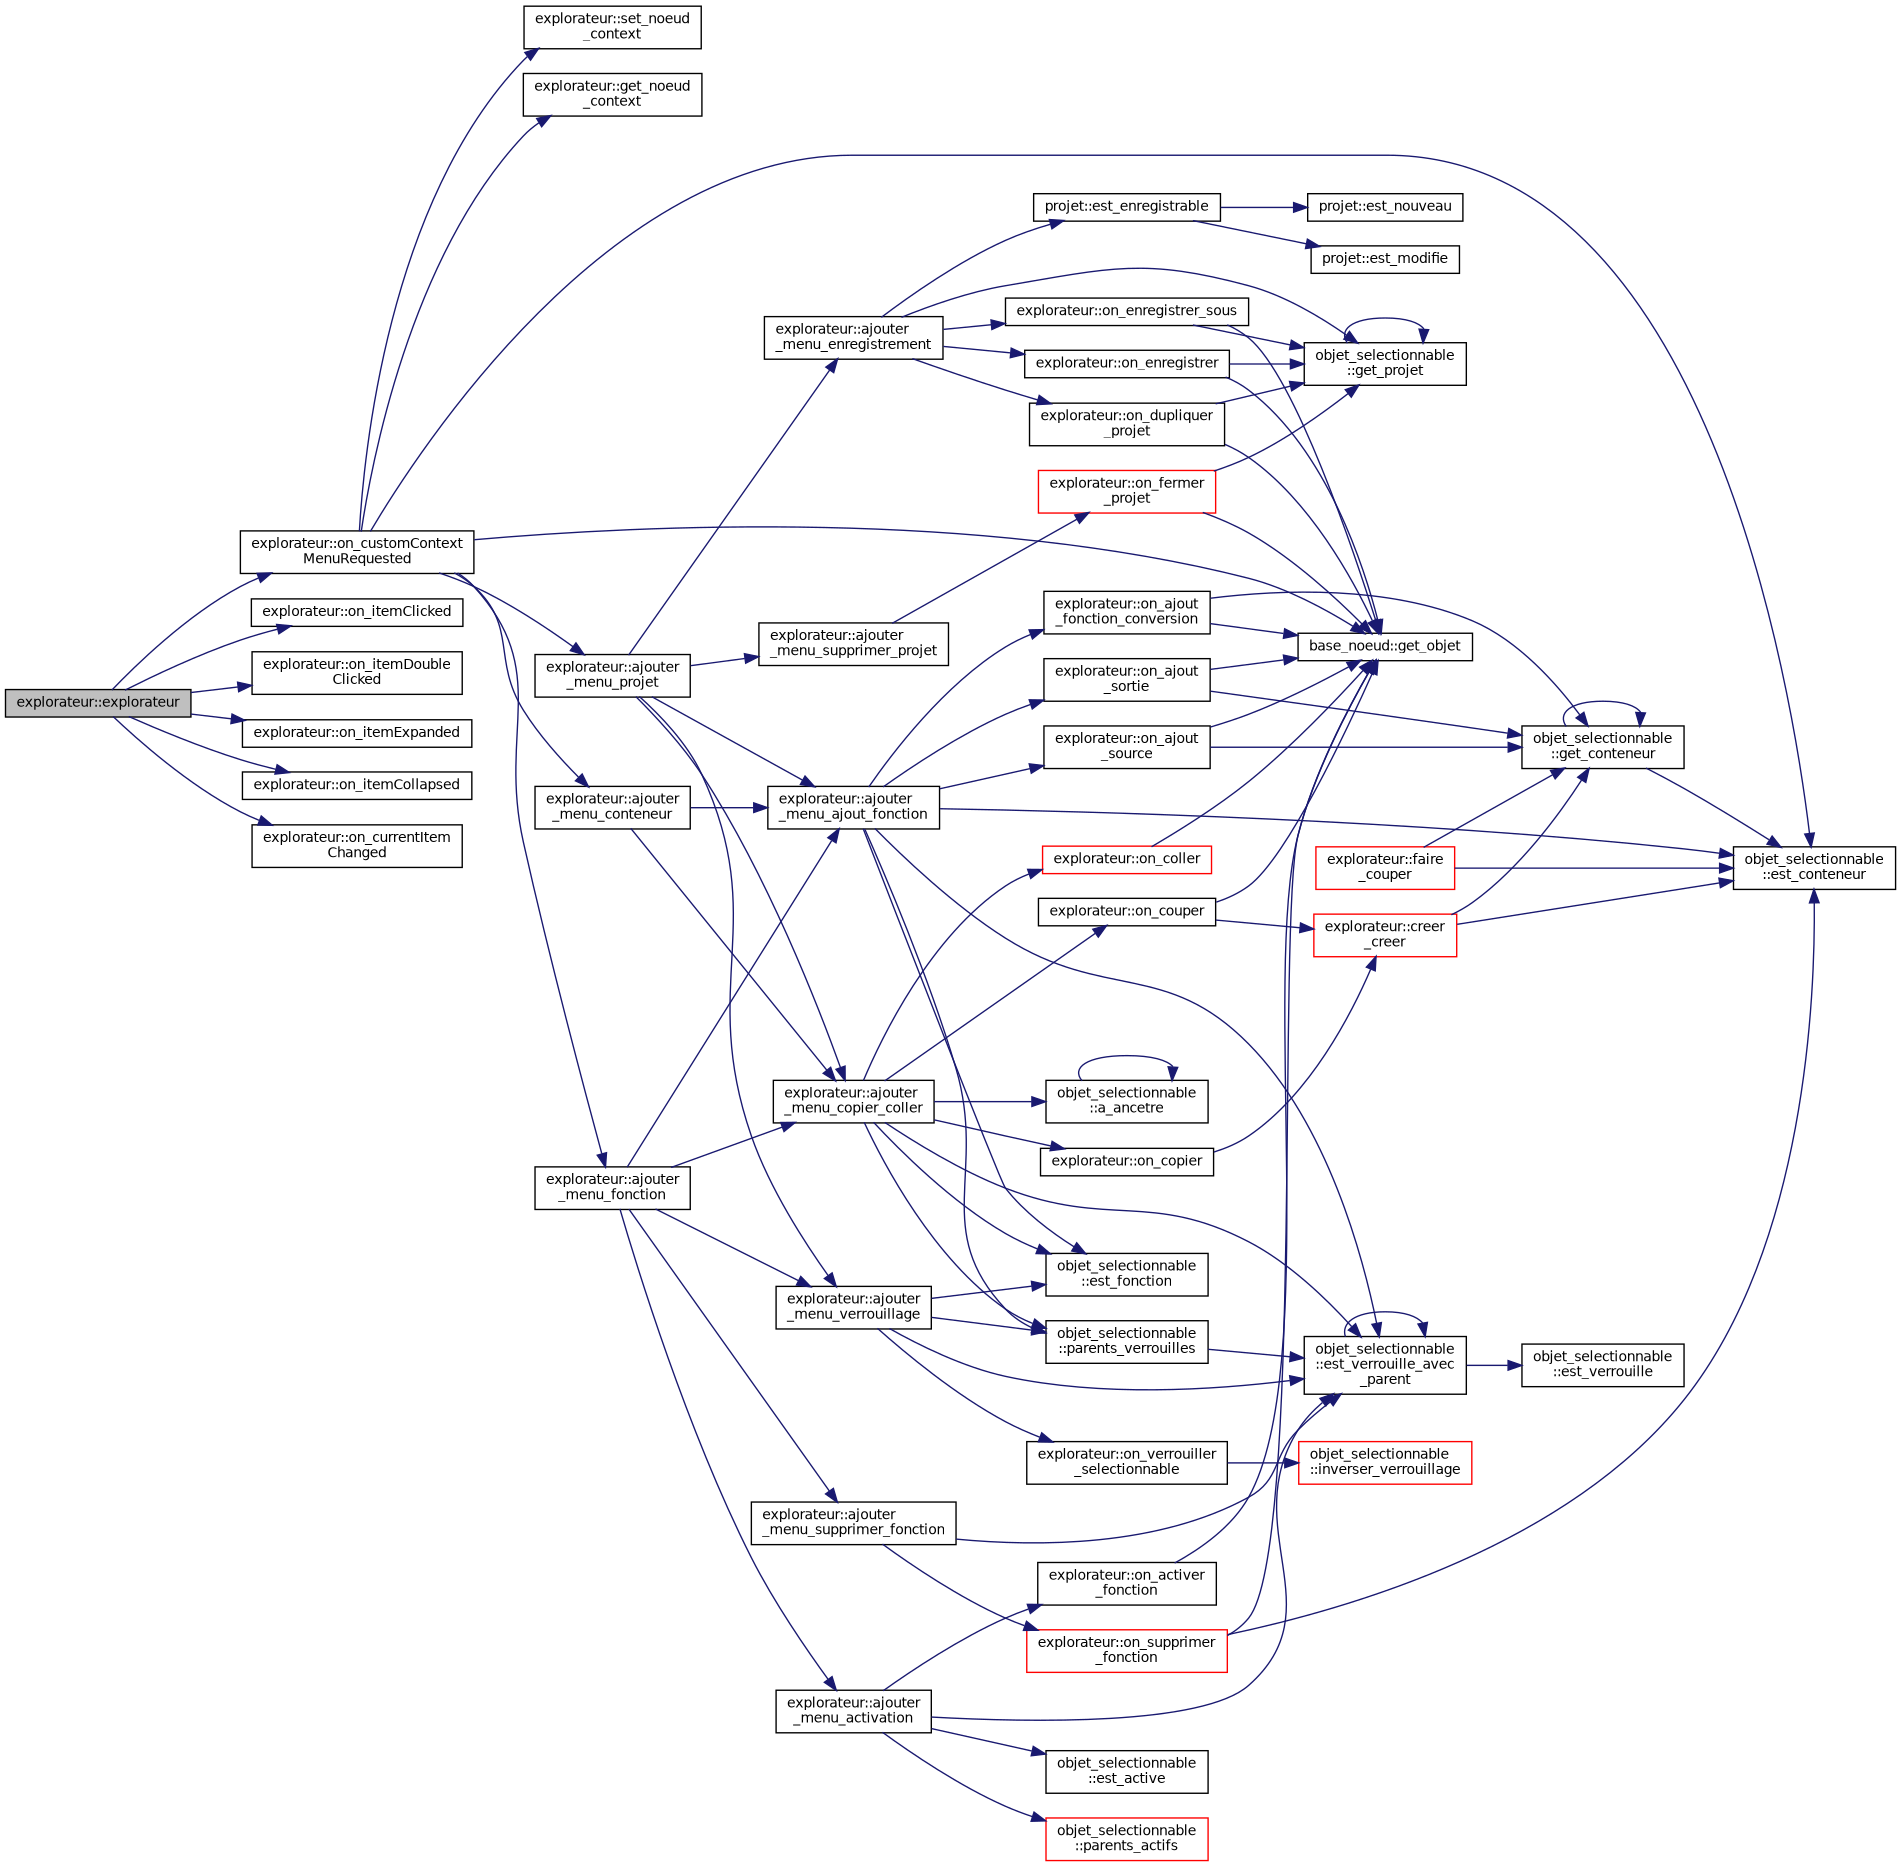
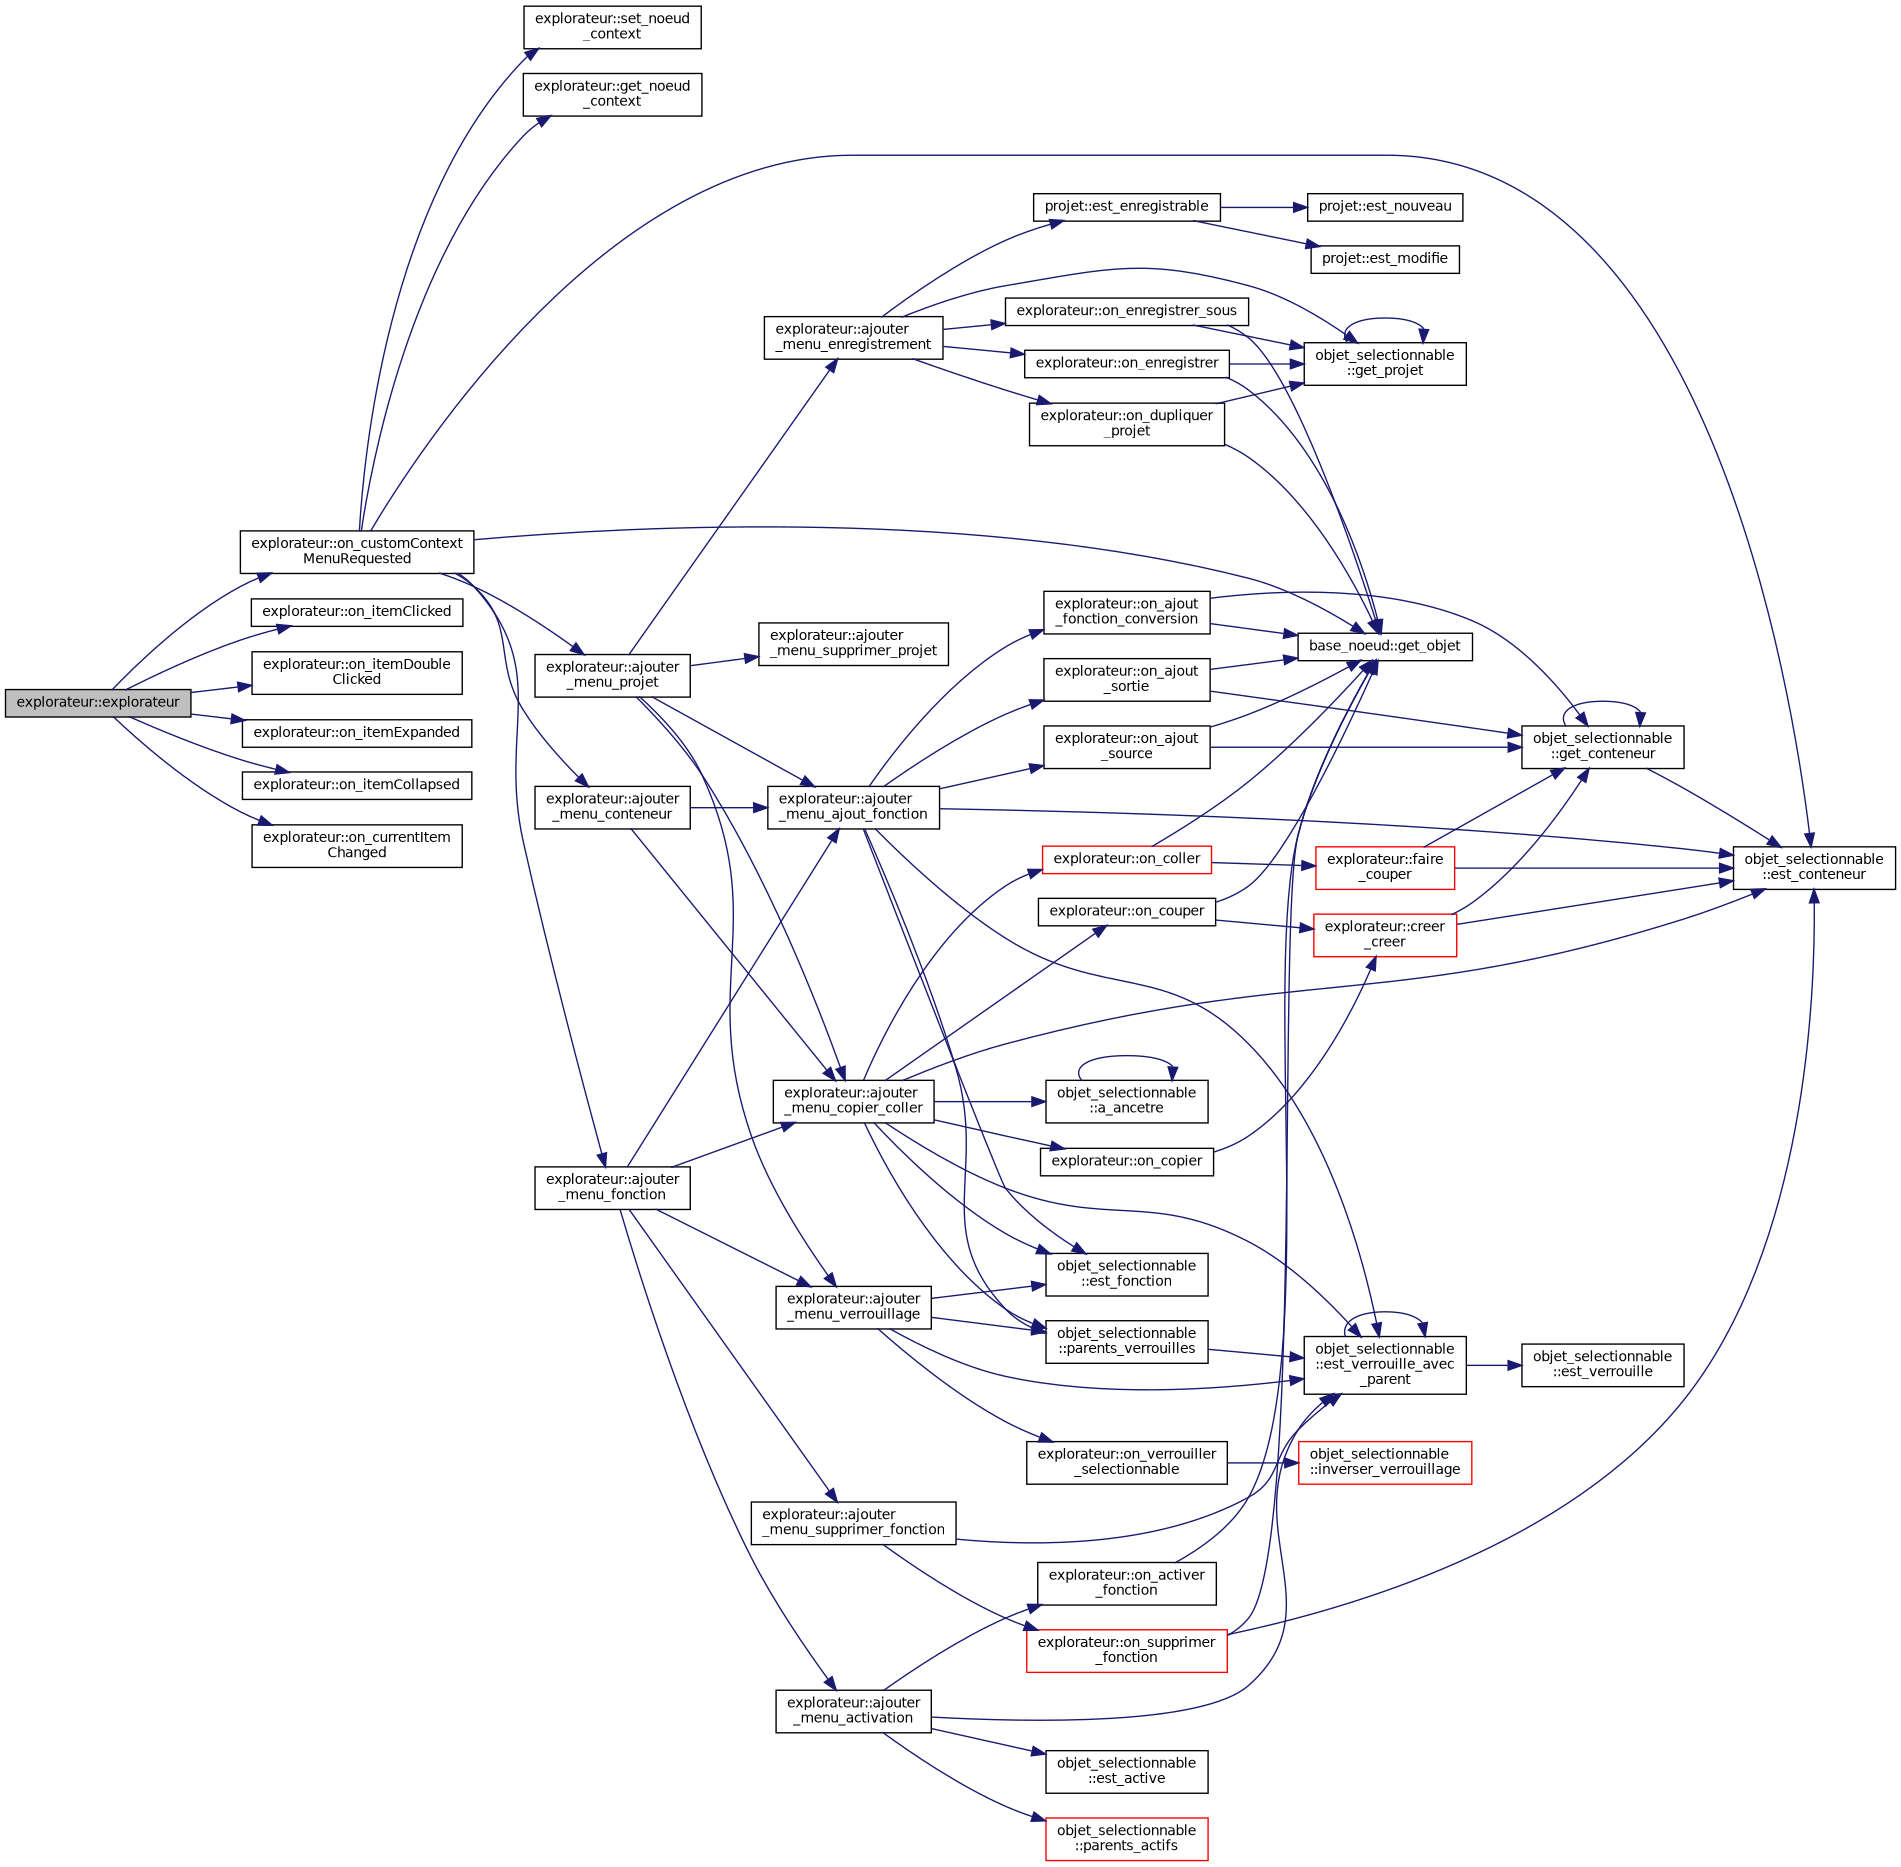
  digraph {
    rankdir=LR
    node [color=black fillcolor=white fontname=Helvetica fontsize=10 shape=record style=filled]
    edge [color=midnightblue fontname=Helvetica fontsize=10 labelfontname=Helvetica labelfontsize=10 style=solid]
    n1 [fillcolor=grey75 fontcolor=black height=0.2 label="explorateur::explorateur" width=0.4]
    n2 [height=0.2 label="explorateur::on_customContext\lMenuRequested" width=0.4]
    n3 [height=0.2 label="explorateur::on_itemClicked" width=0.4]
    n4 [height=0.2 label="explorateur::on_itemDouble\lClicked" width=0.4]
    n5 [height=0.2 label="explorateur::on_itemExpanded" width=0.4]
    n6 [height=0.2 label="explorateur::on_itemCollapsed" width=0.4]
    n7 [height=0.2 label="explorateur::on_currentItem\lChanged" width=0.4]
    n8 [height=0.2 label="explorateur::set_noeud\l_context" width=0.4]
    n9 [height=0.2 label="explorateur::get_noeud\l_context" width=0.4]
    n10 [height=0.2 label="base_noeud::get_objet" width=0.4]
    n11 [height=0.2 label="explorateur::ajouter\l_menu_projet" width=0.4]
    n12 [height=0.2 label="objet_selectionnable\l::est_conteneur" width=0.4]
    n13 [height=0.2 label="explorateur::ajouter\l_menu_conteneur" width=0.4]
    n14 [height=0.2 label="explorateur::ajouter\l_menu_fonction" width=0.4]
    n15 [height=0.2 label="explorateur::ajouter\l_menu_enregistrement" width=0.4]
    n16 [height=0.2 label="explorateur::ajouter\l_menu_verrouillage" width=0.4]
    n17 [height=0.2 label="explorateur::ajouter\l_menu_ajout_fonction" width=0.4]
    n18 [height=0.2 label="explorateur::ajouter\l_menu_copier_coller" width=0.4]
    n19 [height=0.2 label="explorateur::ajouter\l_menu_supprimer_projet" width=0.4]
    n20 [height=0.2 label="explorateur::ajouter\l_menu_activation" width=0.4]
    n21 [height=0.2 label="explorateur::ajouter\l_menu_supprimer_fonction" width=0.4]
    n22 [height=0.2 label="objet_selectionnable\l::get_projet" width=0.4]
    n23 [height=0.2 label="projet::est_enregistrable" width=0.4]
    n24 [height=0.2 label="explorateur::on_enregistrer" width=0.4]
    n25 [height=0.2 label="explorateur::on_enregistrer_sous" width=0.4]
    n26 [height=0.2 label="explorateur::on_dupliquer\l_projet" width=0.4]
    n27 [height=0.2 label="objet_selectionnable\l::est_verrouille_avec\l_parent" width=0.4]
    n28 [height=0.2 label="objet_selectionnable\l::est_fonction" width=0.4]
    n29 [height=0.2 label="explorateur::on_verrouiller\l_selectionnable" width=0.4]
    n30 [height=0.2 label="objet_selectionnable\l::parents_verrouilles" width=0.4]
    n31 [height=0.2 label="explorateur::on_ajout\l_source" width=0.4]
    n32 [height=0.2 label="explorateur::on_ajout\l_fonction_conversion" width=0.4]
    n33 [height=0.2 label="explorateur::on_ajout\l_sortie" width=0.4]
    n34 [height=0.2 label="explorateur::on_copier" width=0.4]
    n35 [height=0.2 label="explorateur::on_couper" width=0.4]
    n36 [height=0.2 label="objet_selectionnable\l::a_ancetre" width=0.4]
    n37 [color=red height=0.2 label="explorateur::on_coller" width=0.4]
-   n38 [color=red height=0.2 label="explorateur::on_fermer\l_projet" width=0.4]
    n39 [height=0.2 label="projet::est_nouveau" width=0.4]
    n40 [height=0.2 label="projet::est_modifie" width=0.4]
    n41 [height=0.2 label="objet_selectionnable\l::est_verrouille" width=0.4]
    n42 [color=red height=0.2 label="objet_selectionnable\l::inverser_verrouillage" width=0.4]
    n43 [height=0.2 label="objet_selectionnable\l::get_conteneur" width=0.4]
    n44 [color=red height=0.2 label="explorateur::creer\l_creer" width=0.4]
    n45 [color=red height=0.2 label="explorateur::faire\l_couper" width=0.4]
    n46 [height=0.2 label="objet_selectionnable\l::est_active" width=0.4]
    n47 [height=0.2 label="explorateur::on_activer\l_fonction" width=0.4]
    n48 [color=red height=0.2 label="objet_selectionnable\l::parents_actifs" width=0.4]
    n49 [color=red height=0.2 label="explorateur::on_supprimer\l_fonction" width=0.4]
    n1 -> n2
    n1 -> n3
    n1 -> n4
    n1 -> n5
    n1 -> n6
    n1 -> n7
    n2 -> n8
    n2 -> n9
    n2 -> n10
    n2 -> n11
    n2 -> n12
    n2 -> n13
    n2 -> n14
    n11 -> n15
    n11 -> n16
    n11 -> n17
    n11 -> n18
    n11 -> n19
    n13 -> n17
    n13 -> n18
    n14 -> n16
    n14 -> n17
    n14 -> n18
    n14 -> n20
    n14 -> n21
    n15 -> n22
    n15 -> n23
    n15 -> n24
    n15 -> n25
    n15 -> n26
    n16 -> n27
    n16 -> n28
    n16 -> n29
    n16 -> n30
    n17 -> n12
    n17 -> n27
    n17 -> n28
    n17 -> n30
    n17 -> n31
    n17 -> n32
    n17 -> n33
+   n18 -> n12
    n18 -> n27
    n18 -> n28
    n18 -> n30
    n18 -> n34
    n18 -> n35
    n18 -> n36
    n18 -> n37
-   n19 -> n38
    n20 -> n27
    n20 -> n46
    n20 -> n47
    n20 -> n48
    n21 -> n27
    n21 -> n49
    n22 -> n22
    n23 -> n39
    n23 -> n40
    n24 -> n10
    n24 -> n22
    n25 -> n10
    n25 -> n22
    n26 -> n10
    n26 -> n22
    n27 -> n27
    n27 -> n41
    n29 -> n42
    n30 -> n27
    n31 -> n10
    n31 -> n43
    n32 -> n10
    n32 -> n43
    n33 -> n10
    n33 -> n43
    n34 -> n44
    n35 -> n10
    n35 -> n44
    n36 -> n36
    n37 -> n10
-   n38 -> n10
-   n38 -> n22
+   n37 -> n45
    n43 -> n12
    n43 -> n43
    n44 -> n12
    n44 -> n43
    n45 -> n12
    n45 -> n43
    n47 -> n10
    n49 -> n10
    n49 -> n12
  }
